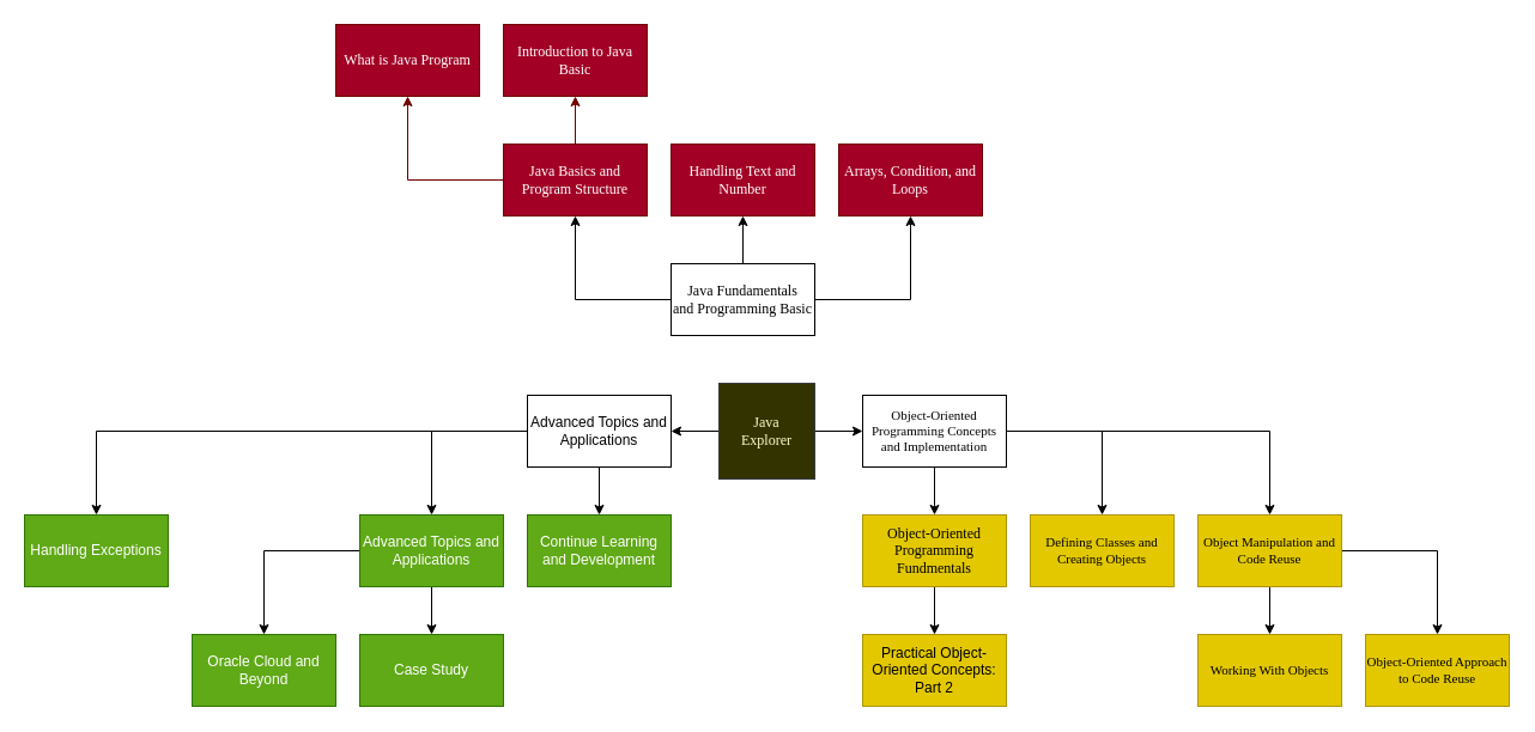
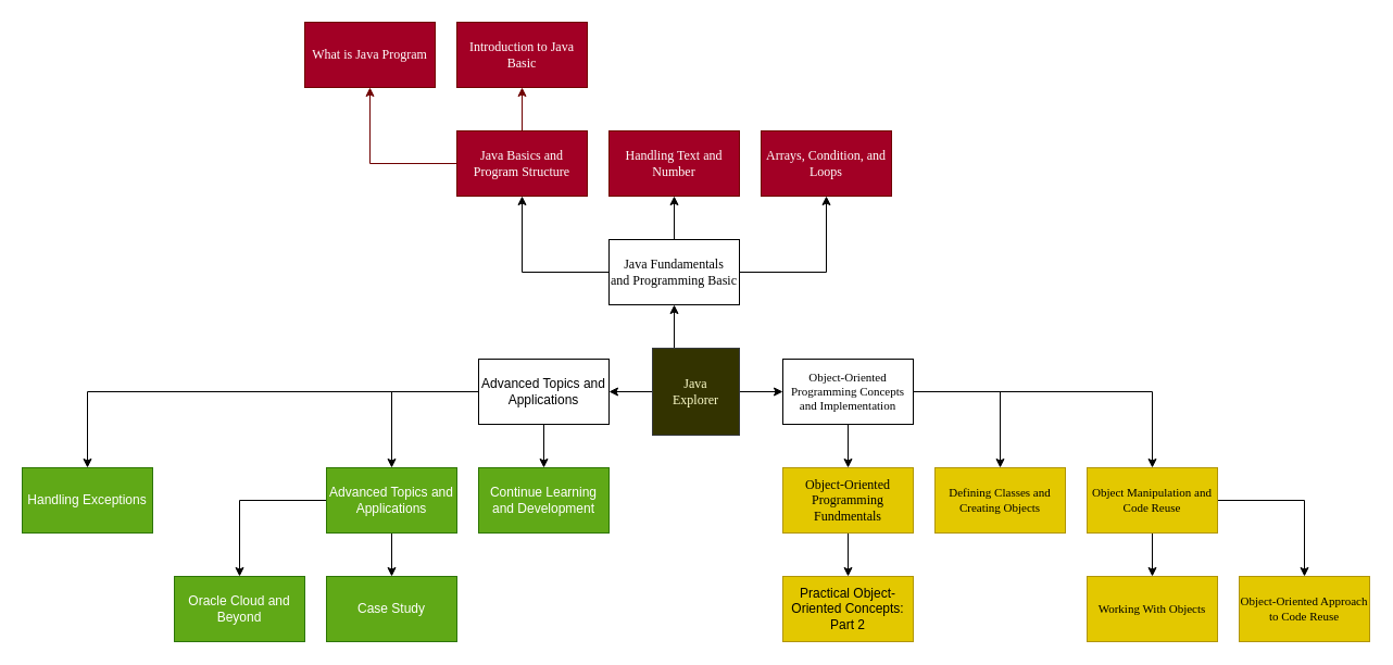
  <mxCell id="0" />
  <mxCell id="1" parent="0" />
+ <mxCell id="2" value="" style="edgeStyle=orthogonalEdgeStyle;rounded=0;orthogonalLoop=1;jettySize=auto;html=1;exitX=0.25;exitY=0;exitDx=0;exitDy=0;fontStyle=0;fontFamily=Tahoma;" edge="1" parent="1" source="5" target="9"><mxGeometry relative="1" as="geometry" /></mxCell>
  <mxCell id="3" value="" style="edgeStyle=orthogonalEdgeStyle;rounded=0;orthogonalLoop=1;jettySize=auto;html=1;" edge="1" parent="1" source="5" target="17"><mxGeometry relative="1" as="geometry" /></mxCell>
  <mxCell id="4" style="edgeStyle=orthogonalEdgeStyle;rounded=0;orthogonalLoop=1;jettySize=auto;html=1;" edge="1" parent="1" source="5" target="13"><mxGeometry relative="1" as="geometry" /></mxCell>
  <mxCell id="5" value="Java &lt;br style=&quot;font-size: 12px;&quot;&gt;Explorer" style="whiteSpace=wrap;html=1;aspect=fixed;fillColor=#333300;strokeColor=#36393d;fontStyle=0;fontSize=12;fontFamily=Tahoma;fontColor=#FFFFCC;" vertex="1" parent="1"><mxGeometry x="600" y="320" width="80" height="80" as="geometry" /></mxCell>
  <mxCell id="6" value="" style="edgeStyle=orthogonalEdgeStyle;rounded=0;orthogonalLoop=1;jettySize=auto;html=1;fontStyle=0;fontFamily=Tahoma;exitX=0;exitY=0.5;exitDx=0;exitDy=0;" edge="1" parent="1" source="9" target="20"><mxGeometry relative="1" as="geometry" /></mxCell>
  <mxCell id="7" value="" style="edgeStyle=orthogonalEdgeStyle;rounded=0;orthogonalLoop=1;jettySize=auto;html=1;fontStyle=0;fontFamily=Tahoma;" edge="1" parent="1" source="9" target="21"><mxGeometry relative="1" as="geometry" /></mxCell>
  <mxCell id="8" value="" style="edgeStyle=orthogonalEdgeStyle;rounded=0;orthogonalLoop=1;jettySize=auto;html=1;fontStyle=0;fontFamily=Tahoma;" edge="1" parent="1" source="9" target="22"><mxGeometry relative="1" as="geometry" /></mxCell>
  <mxCell id="9" value="Java Fundamentals&lt;br style=&quot;font-size: 12px;&quot;&gt;and Programming Basic" style="labelBackgroundColor=none;labelBorderColor=none;whiteSpace=wrap;html=1;fontStyle=0;fontSize=12;fontFamily=Tahoma;" vertex="1" parent="1"><mxGeometry x="560" y="220" width="120" height="60" as="geometry" /></mxCell>
  <mxCell id="10" value="" style="edgeStyle=orthogonalEdgeStyle;rounded=0;orthogonalLoop=1;jettySize=auto;html=1;fontFamily=Tahoma;fontStyle=0;fontColor=#666600;" edge="1" parent="1" source="13" target="26"><mxGeometry relative="1" as="geometry" /></mxCell>
  <mxCell id="11" value="" style="edgeStyle=orthogonalEdgeStyle;rounded=0;orthogonalLoop=1;jettySize=auto;html=1;fontFamily=Tahoma;fontStyle=0;fontColor=#666600;" edge="1" parent="1" source="13" target="33"><mxGeometry relative="1" as="geometry" /></mxCell>
  <mxCell id="12" value="" style="edgeStyle=orthogonalEdgeStyle;rounded=0;orthogonalLoop=1;jettySize=auto;html=1;fontFamily=Tahoma;fontStyle=0;fontColor=#666600;" edge="1" parent="1" source="13" target="29"><mxGeometry relative="1" as="geometry" /></mxCell>
  <mxCell id="13" value="Object-Oriented Programming Concepts and Implementation" style="whiteSpace=wrap;html=1;fontSize=11;fontStyle=0;fontFamily=Tahoma;" vertex="1" parent="1"><mxGeometry x="720" y="330" width="120" height="60" as="geometry" /></mxCell>
  <mxCell id="14" value="" style="edgeStyle=orthogonalEdgeStyle;rounded=0;orthogonalLoop=1;jettySize=auto;html=1;" edge="1" parent="1" source="17" target="34"><mxGeometry relative="1" as="geometry" /></mxCell>
  <mxCell id="15" value="" style="edgeStyle=orthogonalEdgeStyle;rounded=0;orthogonalLoop=1;jettySize=auto;html=1;" edge="1" parent="1" source="17" target="37"><mxGeometry relative="1" as="geometry" /></mxCell>
  <mxCell id="16" value="" style="edgeStyle=orthogonalEdgeStyle;rounded=0;orthogonalLoop=1;jettySize=auto;html=1;" edge="1" parent="1" source="17" target="38"><mxGeometry relative="1" as="geometry" /></mxCell>
  <mxCell id="17" value="Advanced Topics and Applications" style="whiteSpace=wrap;html=1;" vertex="1" parent="1"><mxGeometry x="440" y="330" width="120" height="60" as="geometry" /></mxCell>
  <mxCell id="18" value="" style="edgeStyle=orthogonalEdgeStyle;rounded=0;orthogonalLoop=1;jettySize=auto;html=1;fontStyle=0;fontFamily=Tahoma;fillColor=#a20025;strokeColor=#6F0000;" edge="1" parent="1" source="20" target="23"><mxGeometry relative="1" as="geometry" /></mxCell>
  <mxCell id="19" value="" style="edgeStyle=orthogonalEdgeStyle;rounded=0;orthogonalLoop=1;jettySize=auto;html=1;fontStyle=0;fontFamily=Tahoma;fillColor=#a20025;strokeColor=#6F0000;exitX=0;exitY=0.5;exitDx=0;exitDy=0;" edge="1" parent="1" source="20" target="24"><mxGeometry relative="1" as="geometry" /></mxCell>
  <mxCell id="20" value="Java Basics and Program Structure" style="whiteSpace=wrap;html=1;fillColor=#a20025;strokeColor=#6F0000;fontStyle=0;fontSize=12;fontFamily=Tahoma;fontColor=#ffffff;" vertex="1" parent="1"><mxGeometry x="420" y="120" width="120" height="60" as="geometry" /></mxCell>
  <mxCell id="21" value="Handling Text and Number" style="whiteSpace=wrap;html=1;fillColor=#a20025;strokeColor=#6F0000;fontStyle=0;fontSize=12;fontFamily=Tahoma;fontColor=#ffffff;" vertex="1" parent="1"><mxGeometry x="560" y="120" width="120" height="60" as="geometry" /></mxCell>
  <mxCell id="22" value="Arrays, Condition, and Loops" style="whiteSpace=wrap;html=1;fillColor=#a20025;strokeColor=#6F0000;fontStyle=0;fontSize=12;fontFamily=Tahoma;fontColor=#ffffff;" vertex="1" parent="1"><mxGeometry x="700" y="120" width="120" height="60" as="geometry" /></mxCell>
  <mxCell id="23" value="Introduction to Java Basic" style="whiteSpace=wrap;html=1;fillColor=#a20025;strokeColor=#6F0000;fontSize=12;fontStyle=0;fontFamily=Tahoma;fontColor=#ffffff;" vertex="1" parent="1"><mxGeometry x="420" y="20" width="120" height="60" as="geometry" /></mxCell>
  <mxCell id="24" value="What is Java Program" style="whiteSpace=wrap;html=1;fillColor=#a20025;strokeColor=#6F0000;fontSize=12;fontStyle=0;fontFamily=Tahoma;fontColor=#ffffff;" vertex="1" parent="1"><mxGeometry x="280" y="20" width="120" height="60" as="geometry" /></mxCell>
  <mxCell id="25" value="" style="edgeStyle=orthogonalEdgeStyle;rounded=0;orthogonalLoop=1;jettySize=auto;html=1;fontFamily=Tahoma;fontStyle=0;fontColor=#666600;" edge="1" parent="1" source="26" target="30"><mxGeometry relative="1" as="geometry" /></mxCell>
  <mxCell id="26" value="Object-Oriented Programming Fundmentals" style="whiteSpace=wrap;html=1;fontFamily=Tahoma;fontStyle=0;fillColor=#e3c800;strokeColor=#B09500;fontColor=#000000;" vertex="1" parent="1"><mxGeometry x="720" y="430" width="120" height="60" as="geometry" /></mxCell>
  <mxCell id="27" value="" style="edgeStyle=orthogonalEdgeStyle;rounded=0;orthogonalLoop=1;jettySize=auto;html=1;" edge="1" parent="1" source="29" target="32"><mxGeometry relative="1" as="geometry" /></mxCell>
  <mxCell id="28" style="edgeStyle=orthogonalEdgeStyle;rounded=0;orthogonalLoop=1;jettySize=auto;html=1;entryX=0.5;entryY=0;entryDx=0;entryDy=0;" edge="1" parent="1" source="29" target="31"><mxGeometry relative="1" as="geometry" /></mxCell>
  <mxCell id="29" value="Object Manipulation and Code Reuse" style="whiteSpace=wrap;html=1;fontSize=11;fontStyle=0;fontFamily=Tahoma;fillColor=#e3c800;strokeColor=#B09500;fontColor=#000000;" vertex="1" parent="1"><mxGeometry x="1000" y="430" width="120" height="60" as="geometry" /></mxCell>
  <mxCell id="30" value="Practical Object-Oriented Concepts: Part 2" style="whiteSpace=wrap;html=1;fillColor=#e3c800;strokeColor=#B09500;fontColor=#000000;" vertex="1" parent="1"><mxGeometry x="720" y="530" width="120" height="60" as="geometry" /></mxCell>
  <mxCell id="31" value="Working With Objects" style="whiteSpace=wrap;html=1;fontSize=11;fontFamily=Tahoma;fontStyle=0;fillColor=#e3c800;strokeColor=#B09500;fontColor=#000000;" vertex="1" parent="1"><mxGeometry x="1000" y="530" width="120" height="60" as="geometry" /></mxCell>
  <mxCell id="32" value="Object-Oriented Approach to Code Reuse" style="whiteSpace=wrap;html=1;fontSize=11;fontFamily=Tahoma;fontStyle=0;fillColor=#e3c800;strokeColor=#B09500;fontColor=#000000;" vertex="1" parent="1"><mxGeometry x="1140" y="530" width="120" height="60" as="geometry" /></mxCell>
  <mxCell id="33" value="Defining Classes and Creating Objects" style="whiteSpace=wrap;html=1;fontSize=11;fontStyle=0;fontFamily=Tahoma;fillColor=#e3c800;strokeColor=#B09500;fontColor=#000000;" vertex="1" parent="1"><mxGeometry x="860" y="430" width="120" height="60" as="geometry" /></mxCell>
  <mxCell id="34" value="Handling Exceptions" style="whiteSpace=wrap;html=1;fillColor=#60a917;fontColor=#ffffff;strokeColor=#2D7600;" vertex="1" parent="1"><mxGeometry x="20" y="430" width="120" height="60" as="geometry" /></mxCell>
  <mxCell id="35" value="" style="edgeStyle=orthogonalEdgeStyle;rounded=0;orthogonalLoop=1;jettySize=auto;html=1;" edge="1" parent="1" source="37" target="39"><mxGeometry relative="1" as="geometry" /></mxCell>
  <mxCell id="36" value="" style="edgeStyle=orthogonalEdgeStyle;rounded=0;orthogonalLoop=1;jettySize=auto;html=1;" edge="1" parent="1" source="37" target="40"><mxGeometry relative="1" as="geometry" /></mxCell>
  <mxCell id="37" value="Advanced Topics and Applications" style="whiteSpace=wrap;html=1;fillColor=#60a917;fontColor=#ffffff;strokeColor=#2D7600;" vertex="1" parent="1"><mxGeometry x="300" y="430" width="120" height="60" as="geometry" /></mxCell>
  <mxCell id="38" value="Continue Learning and Development" style="whiteSpace=wrap;html=1;fillColor=#60a917;fontColor=#ffffff;strokeColor=#2D7600;" vertex="1" parent="1"><mxGeometry x="440" y="430" width="120" height="60" as="geometry" /></mxCell>
  <mxCell id="39" value="Case Study" style="whiteSpace=wrap;html=1;fillColor=#60a917;fontColor=#ffffff;strokeColor=#2D7600;" vertex="1" parent="1"><mxGeometry x="300" y="530" width="120" height="60" as="geometry" /></mxCell>
  <mxCell id="40" value="Oracle Cloud and Beyond" style="whiteSpace=wrap;html=1;fillColor=#60a917;fontColor=#ffffff;strokeColor=#2D7600;" vertex="1" parent="1"><mxGeometry x="160" y="530" width="120" height="60" as="geometry" /></mxCell>
